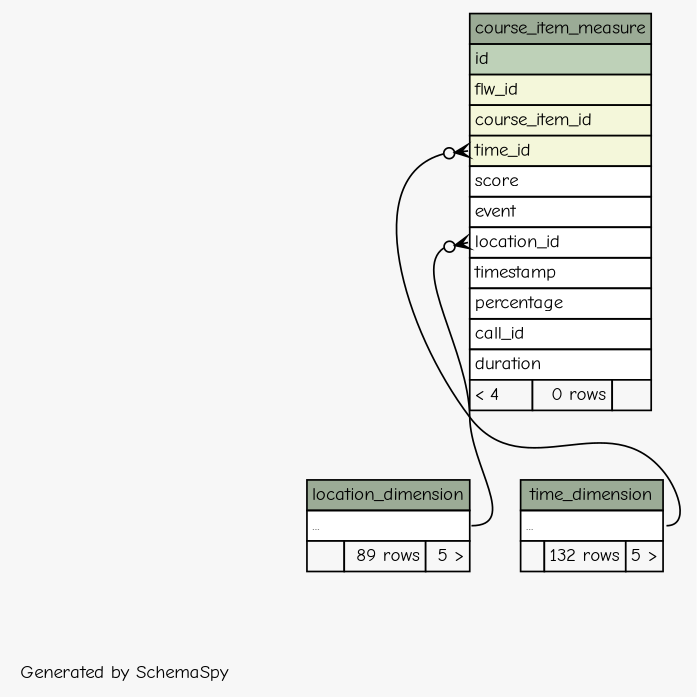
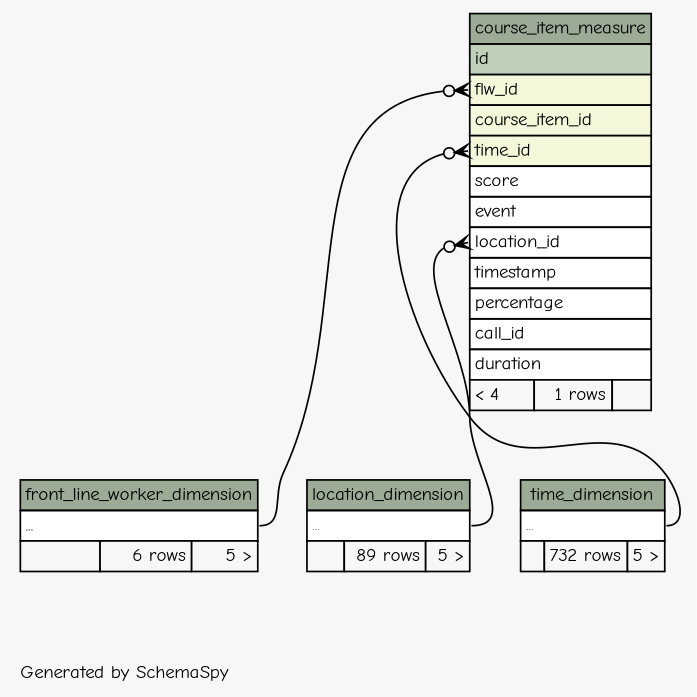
  digraph {
    bgcolor="#f7f7f7"
    fontname="Comic Neue"
    fontsize=11
    label="\nGenerated by SchemaSpy"
    labeljust=l
    nodesep=0.18
    rankdir=TB
    ranksep=0.46
    node [fontname="Comic Neue" fontsize=11 shape=plaintext]
    edge [arrowhead=none arrowsize=0.8 arrowtail=crowodot dir=back fontname="Comic Neue" headport="elipses:e"]
-   n1 [label=<     <TABLE BORDER="0" CELLBORDER="1" CELLSPACING="0" BGCOLOR="#ffffff">       <TR><TD COLSPAN="3" BGCOLOR="#9bab96" ALIGN="CENTER">course_item_measure</TD></TR>       <TR><TD PORT="id" COLSPAN="3" BGCOLOR="#bed1b8" ALIGN="LEFT">id</TD></TR>       <TR><TD PORT="flw_id" COLSPAN="3" BGCOLOR="#f4f7da" ALIGN="LEFT">flw_id</TD></TR>       <TR><TD PORT="course_item_id" COLSPAN="3" BGCOLOR="#f4f7da" ALIGN="LEFT">course_item_id</TD></TR>       <TR><TD PORT="time_id" COLSPAN="3" BGCOLOR="#f4f7da" ALIGN="LEFT">time_id</TD></TR>       <TR><TD PORT="score" COLSPAN="3" ALIGN="LEFT">score</TD></TR>       <TR><TD PORT="event" COLSPAN="3" ALIGN="LEFT">event</TD></TR>       <TR><TD PORT="location_id" COLSPAN="3" ALIGN="LEFT">location_id</TD></TR>       <TR><TD PORT="timestamp" COLSPAN="3" ALIGN="LEFT">timestamp</TD></TR>       <TR><TD PORT="percentage" COLSPAN="3" ALIGN="LEFT">percentage</TD></TR>       <TR><TD PORT="call_id" COLSPAN="3" ALIGN="LEFT">call_id</TD></TR>       <TR><TD PORT="duration" COLSPAN="3" ALIGN="LEFT">duration</TD></TR>       <TR><TD ALIGN="LEFT" BGCOLOR="#f7f7f7">&lt; 4</TD><TD ALIGN="RIGHT" BGCOLOR="#f7f7f7">0 rows</TD><TD ALIGN="RIGHT" BGCOLOR="#f7f7f7">  </TD></TR>     </TABLE>>]
+   n1 [label=<     <TABLE BORDER="0" CELLBORDER="1" CELLSPACING="0" BGCOLOR="#ffffff">       <TR><TD COLSPAN="3" BGCOLOR="#9bab96" ALIGN="CENTER">course_item_measure</TD></TR>       <TR><TD PORT="id" COLSPAN="3" BGCOLOR="#bed1b8" ALIGN="LEFT">id</TD></TR>       <TR><TD PORT="flw_id" COLSPAN="3" BGCOLOR="#f4f7da" ALIGN="LEFT">flw_id</TD></TR>       <TR><TD PORT="course_item_id" COLSPAN="3" BGCOLOR="#f4f7da" ALIGN="LEFT">course_item_id</TD></TR>       <TR><TD PORT="time_id" COLSPAN="3" BGCOLOR="#f4f7da" ALIGN="LEFT">time_id</TD></TR>       <TR><TD PORT="score" COLSPAN="3" ALIGN="LEFT">score</TD></TR>       <TR><TD PORT="event" COLSPAN="3" ALIGN="LEFT">event</TD></TR>       <TR><TD PORT="location_id" COLSPAN="3" ALIGN="LEFT">location_id</TD></TR>       <TR><TD PORT="timestamp" COLSPAN="3" ALIGN="LEFT">timestamp</TD></TR>       <TR><TD PORT="percentage" COLSPAN="3" ALIGN="LEFT">percentage</TD></TR>       <TR><TD PORT="call_id" COLSPAN="3" ALIGN="LEFT">call_id</TD></TR>       <TR><TD PORT="duration" COLSPAN="3" ALIGN="LEFT">duration</TD></TR>       <TR><TD ALIGN="LEFT" BGCOLOR="#f7f7f7">&lt; 4</TD><TD ALIGN="RIGHT" BGCOLOR="#f7f7f7">1 rows</TD><TD ALIGN="RIGHT" BGCOLOR="#f7f7f7">  </TD></TR>     </TABLE>>]
+   n2 [label=<     <TABLE BORDER="0" CELLBORDER="1" CELLSPACING="0" BGCOLOR="#ffffff">       <TR><TD COLSPAN="3" BGCOLOR="#9bab96" ALIGN="CENTER">front_line_worker_dimension</TD></TR>       <TR><TD PORT="elipses" COLSPAN="3" ALIGN="LEFT">...</TD></TR>       <TR><TD ALIGN="LEFT" BGCOLOR="#f7f7f7">  </TD><TD ALIGN="RIGHT" BGCOLOR="#f7f7f7">6 rows</TD><TD ALIGN="RIGHT" BGCOLOR="#f7f7f7">5 &gt;</TD></TR>     </TABLE>>]
    n3 [label=<     <TABLE BORDER="0" CELLBORDER="1" CELLSPACING="0" BGCOLOR="#ffffff">       <TR><TD COLSPAN="3" BGCOLOR="#9bab96" ALIGN="CENTER">location_dimension</TD></TR>       <TR><TD PORT="elipses" COLSPAN="3" ALIGN="LEFT">...</TD></TR>       <TR><TD ALIGN="LEFT" BGCOLOR="#f7f7f7">  </TD><TD ALIGN="RIGHT" BGCOLOR="#f7f7f7">89 rows</TD><TD ALIGN="RIGHT" BGCOLOR="#f7f7f7">5 &gt;</TD></TR>     </TABLE>>]
-   n4 [label=<     <TABLE BORDER="0" CELLBORDER="1" CELLSPACING="0" BGCOLOR="#ffffff">       <TR><TD COLSPAN="3" BGCOLOR="#9bab96" ALIGN="CENTER">time_dimension</TD></TR>       <TR><TD PORT="elipses" COLSPAN="3" ALIGN="LEFT">...</TD></TR>       <TR><TD ALIGN="LEFT" BGCOLOR="#f7f7f7">  </TD><TD ALIGN="RIGHT" BGCOLOR="#f7f7f7">132 rows</TD><TD ALIGN="RIGHT" BGCOLOR="#f7f7f7">5 &gt;</TD></TR>     </TABLE>>]
+   n4 [label=<     <TABLE BORDER="0" CELLBORDER="1" CELLSPACING="0" BGCOLOR="#ffffff">       <TR><TD COLSPAN="3" BGCOLOR="#9bab96" ALIGN="CENTER">time_dimension</TD></TR>       <TR><TD PORT="elipses" COLSPAN="3" ALIGN="LEFT">...</TD></TR>       <TR><TD ALIGN="LEFT" BGCOLOR="#f7f7f7">  </TD><TD ALIGN="RIGHT" BGCOLOR="#f7f7f7">732 rows</TD><TD ALIGN="RIGHT" BGCOLOR="#f7f7f7">5 &gt;</TD></TR>     </TABLE>>]
+   n1 -> n2 [tailport="flw_id:w"]
    n1 -> n3 [tailport="location_id:w"]
    n1 -> n4 [tailport="time_id:w"]
  }
